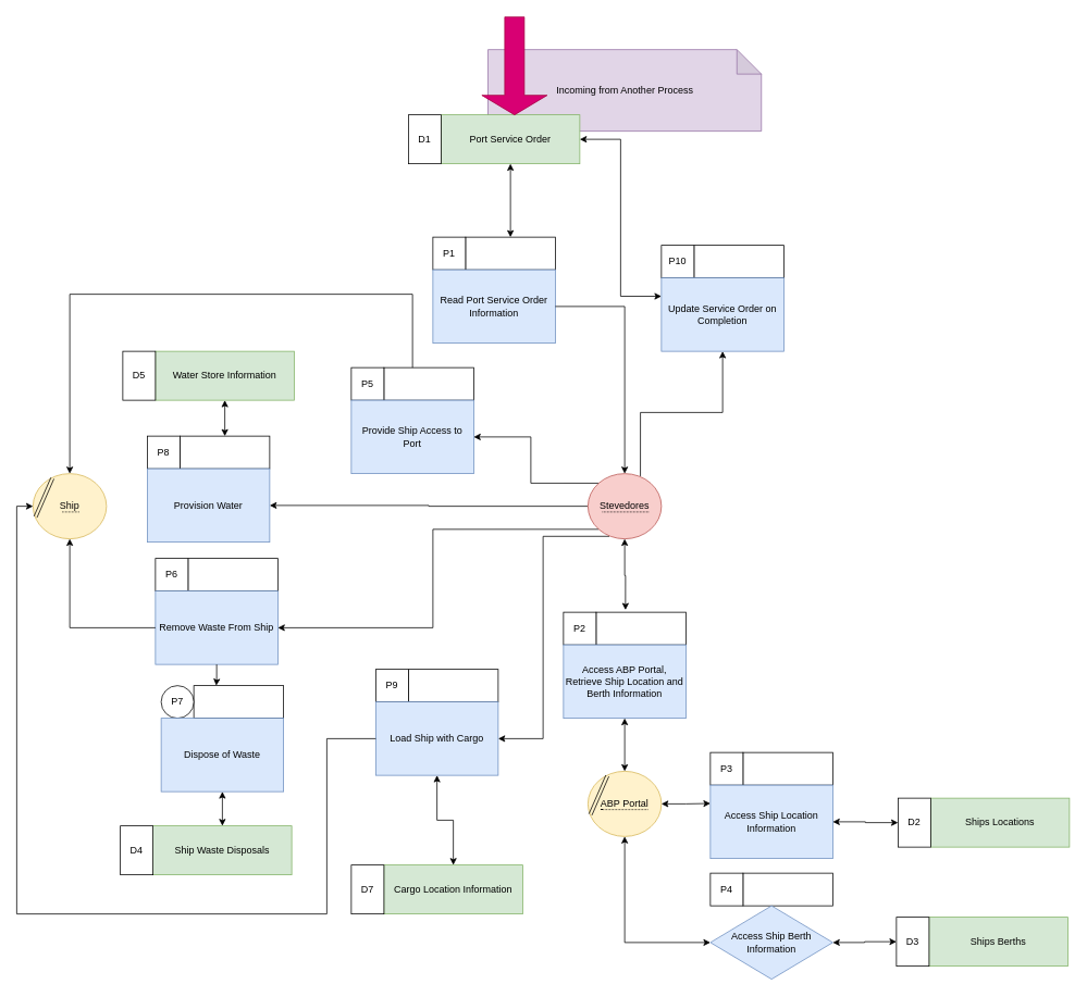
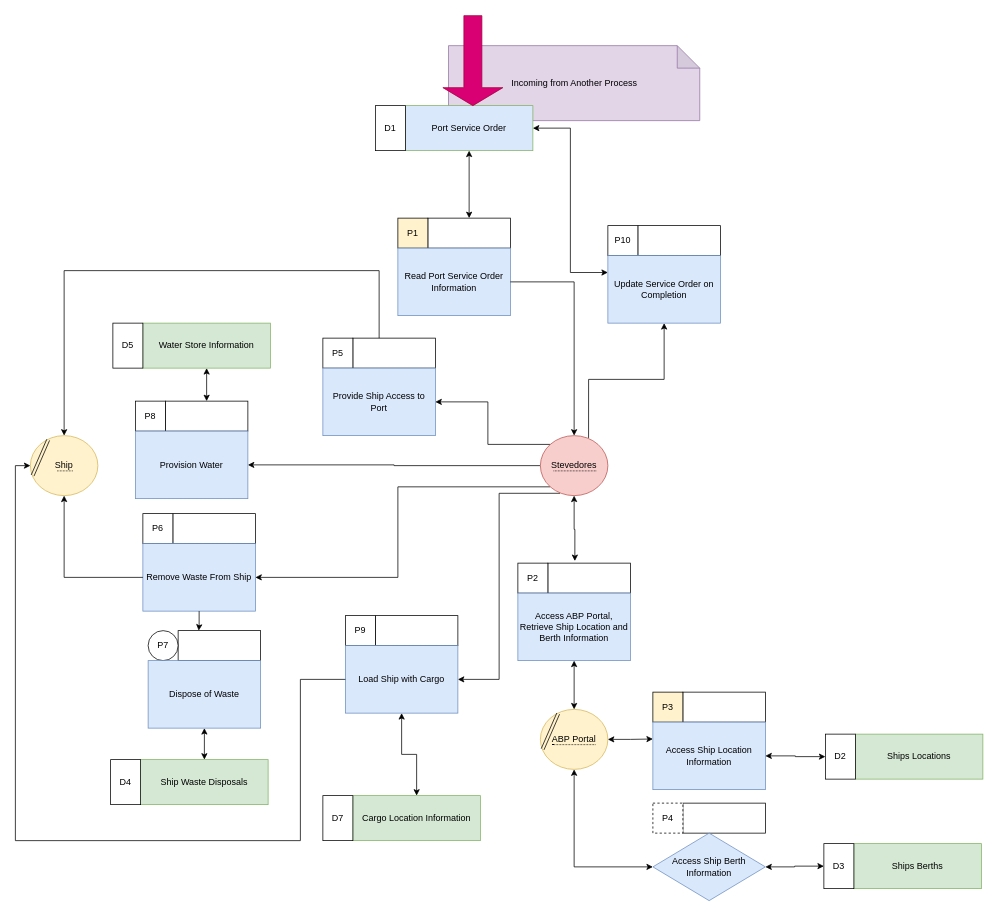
  <mxCell id="0" />
  <mxCell id="1" parent="0" />
  <mxCell id="2" value="Incoming from Another Process" style="shape=note;whiteSpace=wrap;html=1;backgroundOutline=1;darkOpacity=0.05;fillColor=#e1d5e7;strokeColor=#9673a6;" vertex="1" parent="1"><mxGeometry x="597.5" y="60" width="335" height="100" as="geometry" /></mxCell>
  <mxCell id="3" style="edgeStyle=orthogonalEdgeStyle;rounded=0;orthogonalLoop=1;jettySize=auto;html=1;entryX=0.327;entryY=-0.071;entryDx=0;entryDy=0;entryPerimeter=0;startArrow=classic;startFill=1;" edge="1" parent="1" source="9" target="28"><mxGeometry relative="1" as="geometry" /></mxCell>
  <mxCell id="4" style="edgeStyle=orthogonalEdgeStyle;rounded=0;orthogonalLoop=1;jettySize=auto;html=1;entryX=1;entryY=0.5;entryDx=0;entryDy=0;startArrow=none;startFill=0;" edge="1" parent="1" source="9" target="43"><mxGeometry relative="1" as="geometry" /></mxCell>
  <mxCell id="5" style="edgeStyle=orthogonalEdgeStyle;rounded=0;orthogonalLoop=1;jettySize=auto;html=1;exitX=0;exitY=1;exitDx=0;exitDy=0;entryX=1;entryY=0.5;entryDx=0;entryDy=0;startArrow=none;startFill=0;" edge="1" parent="1" source="9" target="56"><mxGeometry relative="1" as="geometry" /></mxCell>
  <mxCell id="6" style="edgeStyle=orthogonalEdgeStyle;rounded=0;orthogonalLoop=1;jettySize=auto;html=1;exitX=0;exitY=0;exitDx=0;exitDy=0;startArrow=none;startFill=0;" edge="1" parent="1" source="9" target="70"><mxGeometry relative="1" as="geometry" /></mxCell>
  <mxCell id="7" style="edgeStyle=orthogonalEdgeStyle;rounded=0;orthogonalLoop=1;jettySize=auto;html=1;startArrow=none;startFill=0;exitX=0.714;exitY=0.039;exitDx=0;exitDy=0;exitPerimeter=0;" edge="1" parent="1" source="9" target="85"><mxGeometry relative="1" as="geometry" /></mxCell>
  <mxCell id="8" style="edgeStyle=orthogonalEdgeStyle;rounded=0;orthogonalLoop=1;jettySize=auto;html=1;entryX=1;entryY=0.5;entryDx=0;entryDy=0;startArrow=none;startFill=0;exitX=0.291;exitY=0.961;exitDx=0;exitDy=0;exitPerimeter=0;" edge="1" parent="1" source="9" target="90"><mxGeometry relative="1" as="geometry" /></mxCell>
  <mxCell id="9" value="&lt;span style=&quot;border-bottom: 1px dotted&quot;&gt;Stevedores&lt;/span&gt;" style="ellipse;whiteSpace=wrap;html=1;align=center;fillColor=#f8cecc;strokeColor=#b85450;" vertex="1" parent="1"><mxGeometry y="580" width="90" height="80" as="geometry" x="720" /></mxCell>
  <mxCell id="10" value="" style="group" vertex="1" connectable="0" parent="1"><mxGeometry y="945" width="90" height="80" as="geometry" x="720" /></mxCell>
  <mxCell id="11" value="&lt;span style=&quot;border-bottom: 1px dotted&quot;&gt;ABP Portal&lt;br&gt;&lt;/span&gt;" style="ellipse;whiteSpace=wrap;html=1;align=center;fillColor=#fff2cc;strokeColor=#d6b656;" vertex="1" parent="10"><mxGeometry width="90" height="80" as="geometry" /></mxCell>
  <mxCell id="12" value="" style="shape=link;html=1;rounded=0;edgeStyle=orthogonalEdgeStyle;entryX=0.264;entryY=0.07;entryDx=0;entryDy=0;exitX=0.033;exitY=0.665;exitDx=0;exitDy=0;entryPerimeter=0;exitPerimeter=0;" edge="1" parent="10" source="11" target="11"><mxGeometry width="100" relative="1" as="geometry"><mxPoint x="36" y="30" as="sourcePoint" /><mxPoint x="136" y="30" as="targetPoint" /></mxGeometry></mxCell>
  <mxCell id="13" value="" style="group" vertex="1" connectable="0" parent="1"><mxGeometry x="1100" y="978" width="210" height="60" as="geometry" /></mxCell>
  <mxCell id="14" value="Ships Locations" style="rounded=0;whiteSpace=wrap;html=1;fillColor=#d5e8d4;strokeColor=#82b366;" vertex="1" parent="13"><mxGeometry x="40" width="170" height="60" as="geometry" /></mxCell>
  <mxCell id="15" value="D2" style="rounded=0;whiteSpace=wrap;html=1;" vertex="1" parent="13"><mxGeometry width="40" height="60" as="geometry" /></mxCell>
  <mxCell id="16" value="" style="group" vertex="1" connectable="0" parent="1"><mxGeometry x="1098" y="1124" width="210" height="60" as="geometry" /></mxCell>
  <mxCell id="17" value="Ships Berths" style="rounded=0;whiteSpace=wrap;html=1;fillColor=#d5e8d4;strokeColor=#82b366;" vertex="1" parent="16"><mxGeometry x="40" width="170" height="60" as="geometry" /></mxCell>
  <mxCell id="18" value="D3" style="rounded=0;whiteSpace=wrap;html=1;" vertex="1" parent="16"><mxGeometry width="40" height="60" as="geometry" /></mxCell>
  <mxCell id="19" value="" style="group" vertex="1" connectable="0" parent="1"><mxGeometry x="870" y="922" width="210" height="130" as="geometry" /></mxCell>
  <mxCell id="20" value="" style="group" vertex="1" connectable="0" parent="19"><mxGeometry width="150" height="130" as="geometry" /></mxCell>
  <mxCell id="21" value="" style="rounded=0;whiteSpace=wrap;html=1;" vertex="1" parent="20"><mxGeometry x="40" width="110" height="40" as="geometry" /></mxCell>
- <mxCell id="22" value="P3" style="rounded=0;whiteSpace=wrap;html=1;" vertex="1" parent="20"><mxGeometry width="40" height="40" as="geometry" /></mxCell>
+ <mxCell id="22" value="P3" style="rounded=0;whiteSpace=wrap;html=1;fillColor=#fff2cc;" vertex="1" parent="20"><mxGeometry width="40" height="40" as="geometry" /></mxCell>
  <mxCell id="23" value="Access Ship Location Information" style="rounded=0;whiteSpace=wrap;html=1;fillColor=#dae8fc;strokeColor=#6c8ebf;" vertex="1" parent="20"><mxGeometry y="40" width="150" height="90" as="geometry" /></mxCell>
  <mxCell id="24" style="edgeStyle=orthogonalEdgeStyle;rounded=0;orthogonalLoop=1;jettySize=auto;html=1;entryX=0;entryY=0.25;entryDx=0;entryDy=0;startArrow=classic;startFill=1;" edge="1" parent="1" source="11" target="23"><mxGeometry relative="1" as="geometry" /></mxCell>
  <mxCell id="25" style="edgeStyle=orthogonalEdgeStyle;rounded=0;orthogonalLoop=1;jettySize=auto;html=1;entryX=0;entryY=0.5;entryDx=0;entryDy=0;startArrow=classic;startFill=1;" edge="1" parent="1" source="23" target="15"><mxGeometry relative="1" as="geometry" /></mxCell>
  <mxCell id="26" value="" style="group" vertex="1" connectable="0" parent="1"><mxGeometry x="690" y="750" width="210" height="130" as="geometry" /></mxCell>
  <mxCell id="27" value="" style="group" vertex="1" connectable="0" parent="26"><mxGeometry width="150" height="130" as="geometry" /></mxCell>
  <mxCell id="28" value="" style="rounded=0;whiteSpace=wrap;html=1;" vertex="1" parent="27"><mxGeometry x="40" width="110" height="40" as="geometry" /></mxCell>
  <mxCell id="29" value="P2" style="rounded=0;whiteSpace=wrap;html=1;" vertex="1" parent="27"><mxGeometry width="40" height="40" as="geometry" /></mxCell>
  <mxCell id="30" value="Access ABP Portal, Retrieve Ship Location and Berth Information" style="rounded=0;whiteSpace=wrap;html=1;fillColor=#dae8fc;strokeColor=#6c8ebf;" vertex="1" parent="27"><mxGeometry y="40" width="150" height="90" as="geometry" /></mxCell>
  <mxCell id="31" value="" style="group" vertex="1" connectable="0" parent="1"><mxGeometry x="870" y="1070" width="210" height="130" as="geometry" /></mxCell>
  <mxCell id="32" value="" style="group" vertex="1" connectable="0" parent="31"><mxGeometry width="150" height="130" as="geometry" /></mxCell>
  <mxCell id="33" value="" style="rounded=0;whiteSpace=wrap;html=1;" vertex="1" parent="32"><mxGeometry x="40" width="110" height="40" as="geometry" /></mxCell>
- <mxCell id="34" value="P4" style="rounded=0;whiteSpace=wrap;html=1;" vertex="1" parent="32"><mxGeometry width="40" height="40" as="geometry" /></mxCell>
+ <mxCell id="34" value="P4" style="rounded=0;whiteSpace=wrap;html=1;dashed=1;" vertex="1" parent="32"><mxGeometry width="40" height="40" as="geometry" /></mxCell>
  <mxCell id="35" value="Access Ship Berth Information" style="rhombus;whiteSpace=wrap;html=1;fillColor=#dae8fc;strokeColor=#6c8ebf;" vertex="1" parent="32"><mxGeometry y="40" width="150" height="90" as="geometry" /></mxCell>
  <mxCell id="36" style="edgeStyle=orthogonalEdgeStyle;rounded=0;orthogonalLoop=1;jettySize=auto;html=1;entryX=0;entryY=0.5;entryDx=0;entryDy=0;startArrow=classic;startFill=1;" edge="1" parent="1" source="11" target="35"><mxGeometry relative="1" as="geometry"><Array as="points"><mxPoint x="765" y="1155" /></Array></mxGeometry></mxCell>
  <mxCell id="37" style="edgeStyle=orthogonalEdgeStyle;rounded=0;orthogonalLoop=1;jettySize=auto;html=1;entryX=0;entryY=0.5;entryDx=0;entryDy=0;startArrow=classic;startFill=1;" edge="1" parent="1" source="35" target="18"><mxGeometry relative="1" as="geometry" /></mxCell>
  <mxCell id="38" style="edgeStyle=orthogonalEdgeStyle;rounded=0;orthogonalLoop=1;jettySize=auto;html=1;startArrow=classic;startFill=1;" edge="1" parent="1" source="30" target="11"><mxGeometry relative="1" as="geometry" /></mxCell>
  <mxCell id="39" value="" style="group;" vertex="1" connectable="0" parent="1"><mxGeometry x="180" y="534" width="210" height="130" as="geometry" /></mxCell>
  <mxCell id="40" value="" style="group" vertex="1" connectable="0" parent="39"><mxGeometry width="150" height="130" as="geometry" /></mxCell>
  <mxCell id="41" value="" style="rounded=0;whiteSpace=wrap;html=1;" vertex="1" parent="40"><mxGeometry x="40" width="110" height="40" as="geometry" /></mxCell>
  <mxCell id="42" value="P8" style="rounded=0;whiteSpace=wrap;html=1;" vertex="1" parent="40"><mxGeometry width="40" height="40" as="geometry" /></mxCell>
  <mxCell id="43" value="Provision Water" style="rounded=0;whiteSpace=wrap;html=1;fillColor=#dae8fc;strokeColor=#6c8ebf;" vertex="1" parent="40"><mxGeometry y="40" width="150" height="90" as="geometry" /></mxCell>
  <mxCell id="44" value="" style="group;" vertex="1" connectable="0" parent="1"><mxGeometry x="40" y="580" width="90" height="80" as="geometry" /></mxCell>
  <mxCell id="45" value="&lt;span style=&quot;border-bottom: 1px dotted&quot;&gt;Ship&lt;br&gt;&lt;/span&gt;" style="ellipse;whiteSpace=wrap;html=1;align=center;fillColor=#fff2cc;strokeColor=#d6b656;" vertex="1" parent="44"><mxGeometry width="90" height="80" as="geometry" /></mxCell>
  <mxCell id="46" value="" style="shape=link;html=1;rounded=0;edgeStyle=orthogonalEdgeStyle;entryX=0.264;entryY=0.07;entryDx=0;entryDy=0;exitX=0.033;exitY=0.665;exitDx=0;exitDy=0;entryPerimeter=0;exitPerimeter=0;" edge="1" parent="44" source="45" target="45"><mxGeometry width="100" relative="1" as="geometry"><mxPoint x="36" y="30" as="sourcePoint" /><mxPoint x="136" y="30" as="targetPoint" /></mxGeometry></mxCell>
  <mxCell id="47" value="" style="group" vertex="1" connectable="0" parent="1"><mxGeometry x="500" y="140" width="210" height="60" as="geometry" /></mxCell>
- <mxCell id="48" value="Port Service Order" style="rounded=0;whiteSpace=wrap;html=1;fillColor=#d5e8d4;strokeColor=#82b366;" vertex="1" parent="47"><mxGeometry x="40" width="170" height="60" as="geometry" /></mxCell>
+ <mxCell id="48" value="Port Service Order" style="rounded=0;whiteSpace=wrap;html=1;fillColor=#dae8fc;strokeColor=#82b366;" vertex="1" parent="47"><mxGeometry x="40" width="170" height="60" as="geometry" /></mxCell>
  <mxCell id="49" value="D1" style="rounded=0;whiteSpace=wrap;html=1;" vertex="1" parent="47"><mxGeometry width="40" height="60" as="geometry" /></mxCell>
  <mxCell id="50" value="" style="group" vertex="1" connectable="0" parent="1"><mxGeometry x="150" y="430" width="210" height="60" as="geometry" /></mxCell>
  <mxCell id="51" value="Water Store Information" style="rounded=0;whiteSpace=wrap;html=1;fillColor=#d5e8d4;strokeColor=#82b366;" vertex="1" parent="50"><mxGeometry x="40" width="170" height="60" as="geometry" /></mxCell>
  <mxCell id="52" value="D5" style="rounded=0;whiteSpace=wrap;html=1;" vertex="1" parent="50"><mxGeometry width="40" height="60" as="geometry" /></mxCell>
  <mxCell id="53" value="" style="group" vertex="1" connectable="0" parent="1"><mxGeometry x="190" y="684" width="150" height="130" as="geometry" /></mxCell>
  <mxCell id="54" value="" style="rounded=0;whiteSpace=wrap;html=1;" vertex="1" parent="53"><mxGeometry x="40" width="110" height="40" as="geometry" /></mxCell>
  <mxCell id="55" value="P6" style="rounded=0;whiteSpace=wrap;html=1;" vertex="1" parent="53"><mxGeometry width="40" height="40" as="geometry" /></mxCell>
  <mxCell id="56" value="Remove Waste From Ship" style="rounded=0;whiteSpace=wrap;html=1;fillColor=#dae8fc;strokeColor=#6c8ebf;" vertex="1" parent="53"><mxGeometry y="40" width="150" height="90" as="geometry" /></mxCell>
  <mxCell id="57" style="edgeStyle=orthogonalEdgeStyle;rounded=0;orthogonalLoop=1;jettySize=auto;html=1;entryX=0.5;entryY=1;entryDx=0;entryDy=0;startArrow=none;startFill=0;" edge="1" parent="1" source="56" target="45"><mxGeometry relative="1" as="geometry" /></mxCell>
  <mxCell id="58" style="edgeStyle=orthogonalEdgeStyle;rounded=0;orthogonalLoop=1;jettySize=auto;html=1;startArrow=classic;startFill=1;" edge="1" parent="1" source="51" target="41"><mxGeometry relative="1" as="geometry" /></mxCell>
  <mxCell id="59" value="" style="group" vertex="1" connectable="0" parent="1"><mxGeometry x="530" y="290" width="210" height="130" as="geometry" /></mxCell>
  <mxCell id="60" value="" style="group" vertex="1" connectable="0" parent="59"><mxGeometry width="150" height="130" as="geometry" /></mxCell>
  <mxCell id="61" value="" style="rounded=0;whiteSpace=wrap;html=1;" vertex="1" parent="60"><mxGeometry x="40" width="110" height="40" as="geometry" /></mxCell>
- <mxCell id="62" value="P1" style="rounded=0;whiteSpace=wrap;html=1;" vertex="1" parent="60"><mxGeometry width="40" height="40" as="geometry" /></mxCell>
+ <mxCell id="62" value="P1" style="rounded=0;whiteSpace=wrap;html=1;fillColor=#fff2cc;" vertex="1" parent="60"><mxGeometry width="40" height="40" as="geometry" /></mxCell>
  <mxCell id="63" value="Read Port Service Order Information" style="rounded=0;whiteSpace=wrap;html=1;fillColor=#dae8fc;strokeColor=#6c8ebf;" vertex="1" parent="60"><mxGeometry y="40" width="150" height="90" as="geometry" /></mxCell>
  <mxCell id="64" style="edgeStyle=orthogonalEdgeStyle;rounded=0;orthogonalLoop=1;jettySize=auto;html=1;startArrow=none;startFill=0;" edge="1" parent="1" source="63" target="9"><mxGeometry relative="1" as="geometry" /></mxCell>
  <mxCell id="65" style="edgeStyle=orthogonalEdgeStyle;rounded=0;orthogonalLoop=1;jettySize=auto;html=1;entryX=0.5;entryY=0;entryDx=0;entryDy=0;startArrow=classic;startFill=1;" edge="1" parent="1" source="48" target="61"><mxGeometry relative="1" as="geometry" /></mxCell>
  <mxCell id="66" value="" style="group" vertex="1" connectable="0" parent="1"><mxGeometry x="430" y="450" width="210" height="130" as="geometry" /></mxCell>
  <mxCell id="67" value="" style="group" vertex="1" connectable="0" parent="66"><mxGeometry width="150" height="130" as="geometry" /></mxCell>
  <mxCell id="68" value="" style="rounded=0;whiteSpace=wrap;html=1;" vertex="1" parent="67"><mxGeometry x="40" width="110" height="40" as="geometry" /></mxCell>
  <mxCell id="69" value="P5" style="rounded=0;whiteSpace=wrap;html=1;" vertex="1" parent="67"><mxGeometry width="40" height="40" as="geometry" /></mxCell>
  <mxCell id="70" value="Provide Ship Access to Port" style="rounded=0;whiteSpace=wrap;html=1;fillColor=#dae8fc;strokeColor=#6c8ebf;" vertex="1" parent="67"><mxGeometry y="40" width="150" height="90" as="geometry" /></mxCell>
  <mxCell id="71" style="edgeStyle=orthogonalEdgeStyle;rounded=0;orthogonalLoop=1;jettySize=auto;html=1;entryX=0.5;entryY=0;entryDx=0;entryDy=0;startArrow=none;startFill=0;" edge="1" parent="1" target="45"><mxGeometry relative="1" as="geometry"><mxPoint x="505" y="450" as="sourcePoint" /><Array as="points"><mxPoint x="505" y="360" /><mxPoint x="85" y="360" /></Array></mxGeometry></mxCell>
  <mxCell id="72" value="" style="group" vertex="1" connectable="0" parent="1"><mxGeometry x="197" y="840" width="150" height="130" as="geometry" /></mxCell>
  <mxCell id="73" value="" style="rounded=0;whiteSpace=wrap;html=1;" vertex="1" parent="72"><mxGeometry x="40" width="110" height="40" as="geometry" /></mxCell>
  <mxCell id="74" value="P7" style="ellipse;whiteSpace=wrap;html=1;" vertex="1" parent="72"><mxGeometry width="40" height="40" as="geometry" /></mxCell>
  <mxCell id="75" value="Dispose of Waste" style="rounded=0;whiteSpace=wrap;html=1;fillColor=#dae8fc;strokeColor=#6c8ebf;" vertex="1" parent="72"><mxGeometry y="40" width="150" height="90" as="geometry" /></mxCell>
  <mxCell id="76" value="" style="group" vertex="1" connectable="0" parent="1"><mxGeometry x="147" y="1012" width="210" height="60" as="geometry" /></mxCell>
  <mxCell id="77" value="Ship Waste Disposals" style="rounded=0;whiteSpace=wrap;html=1;fillColor=#d5e8d4;strokeColor=#82b366;" vertex="1" parent="76"><mxGeometry x="40" width="170" height="60" as="geometry" /></mxCell>
  <mxCell id="78" value="D4" style="rounded=0;whiteSpace=wrap;html=1;" vertex="1" parent="76"><mxGeometry width="40" height="60" as="geometry" /></mxCell>
  <mxCell id="79" style="edgeStyle=orthogonalEdgeStyle;rounded=0;orthogonalLoop=1;jettySize=auto;html=1;entryX=0.25;entryY=0;entryDx=0;entryDy=0;startArrow=none;startFill=0;" edge="1" parent="1" source="56" target="73"><mxGeometry relative="1" as="geometry" /></mxCell>
  <mxCell id="80" style="edgeStyle=orthogonalEdgeStyle;rounded=0;orthogonalLoop=1;jettySize=auto;html=1;entryX=0.5;entryY=0;entryDx=0;entryDy=0;startArrow=classic;startFill=1;" edge="1" parent="1" source="75" target="77"><mxGeometry relative="1" as="geometry" /></mxCell>
  <mxCell id="81" value="" style="group" vertex="1" connectable="0" parent="1"><mxGeometry x="810" y="300" width="210" height="130" as="geometry" /></mxCell>
  <mxCell id="82" value="" style="group" vertex="1" connectable="0" parent="81"><mxGeometry width="150" height="130" as="geometry" /></mxCell>
  <mxCell id="83" value="" style="rounded=0;whiteSpace=wrap;html=1;" vertex="1" parent="82"><mxGeometry x="40" width="110" height="40" as="geometry" /></mxCell>
  <mxCell id="84" value="P10" style="rounded=0;whiteSpace=wrap;html=1;" vertex="1" parent="82"><mxGeometry width="40" height="40" as="geometry" /></mxCell>
  <mxCell id="85" value="Update Service Order on Completion" style="rounded=0;whiteSpace=wrap;html=1;fillColor=#dae8fc;strokeColor=#6c8ebf;" vertex="1" parent="82"><mxGeometry y="40" width="150" height="90" as="geometry" /></mxCell>
  <mxCell id="86" style="edgeStyle=orthogonalEdgeStyle;rounded=0;orthogonalLoop=1;jettySize=auto;html=1;entryX=1;entryY=0.5;entryDx=0;entryDy=0;startArrow=classic;startFill=1;exitX=0;exitY=0.25;exitDx=0;exitDy=0;" edge="1" parent="1" source="85" target="48"><mxGeometry relative="1" as="geometry" /></mxCell>
  <mxCell id="87" value="" style="group" vertex="1" connectable="0" parent="1"><mxGeometry x="460" y="820" width="150" height="130" as="geometry" /></mxCell>
  <mxCell id="88" value="" style="rounded=0;whiteSpace=wrap;html=1;" vertex="1" parent="87"><mxGeometry x="40" width="110" height="40" as="geometry" /></mxCell>
  <mxCell id="89" value="P9" style="rounded=0;whiteSpace=wrap;html=1;" vertex="1" parent="87"><mxGeometry width="40" height="40" as="geometry" /></mxCell>
  <mxCell id="90" value="Load Ship with Cargo" style="rounded=0;whiteSpace=wrap;html=1;fillColor=#dae8fc;strokeColor=#6c8ebf;" vertex="1" parent="87"><mxGeometry y="40" width="150" height="90" as="geometry" /></mxCell>
  <mxCell id="91" value="" style="group" vertex="1" connectable="0" parent="1"><mxGeometry x="430" y="1060" width="210" height="60" as="geometry" /></mxCell>
  <mxCell id="92" value="Cargo Location Information" style="rounded=0;whiteSpace=wrap;html=1;fillColor=#d5e8d4;strokeColor=#82b366;" vertex="1" parent="91"><mxGeometry x="40" width="170" height="60" as="geometry" /></mxCell>
  <mxCell id="93" value="D7" style="rounded=0;whiteSpace=wrap;html=1;" vertex="1" parent="91"><mxGeometry width="40" height="60" as="geometry" /></mxCell>
  <mxCell id="94" style="edgeStyle=orthogonalEdgeStyle;rounded=0;orthogonalLoop=1;jettySize=auto;html=1;entryX=0.5;entryY=1;entryDx=0;entryDy=0;startArrow=classic;startFill=1;" edge="1" parent="1" source="92" target="90"><mxGeometry relative="1" as="geometry" /></mxCell>
  <mxCell id="95" style="edgeStyle=orthogonalEdgeStyle;rounded=0;orthogonalLoop=1;jettySize=auto;html=1;entryX=0;entryY=0.5;entryDx=0;entryDy=0;startArrow=none;startFill=0;" edge="1" parent="1" source="90" target="45"><mxGeometry relative="1" as="geometry"><Array as="points"><mxPoint x="400" y="905" /><mxPoint x="400" y="1120" /><mxPoint x="20" y="1120" /><mxPoint x="20" y="620" /></Array></mxGeometry></mxCell>
  <mxCell id="96" value="" style="shape=singleArrow;direction=south;whiteSpace=wrap;html=1;fillColor=#d80073;strokeColor=#A50040;fontColor=#ffffff;" vertex="1" parent="1"><mxGeometry x="590" y="20" width="80" height="120" as="geometry" /></mxCell>
